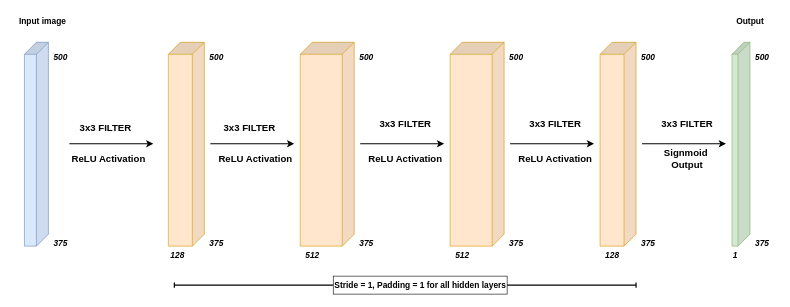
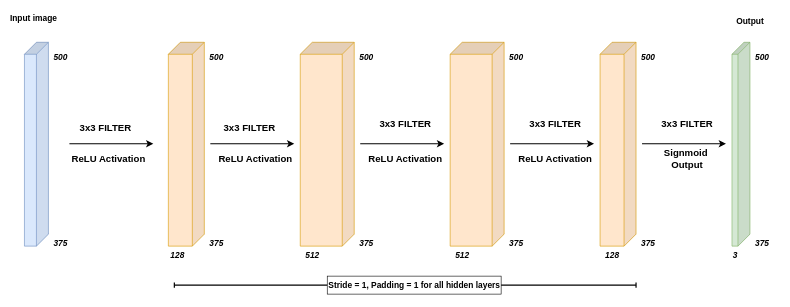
  <mxCell id="0" />
  <mxCell id="1" parent="0" />
  <mxCell id="2" value="" style="shape=cube;whiteSpace=wrap;html=1;boundedLbl=1;backgroundOutline=1;darkOpacity=0.05;darkOpacity2=0.1;direction=south;fillColor=#ffe6cc;strokeColor=#d79b00;" vertex="1" parent="1"><mxGeometry x="280" y="70" width="60" height="340" as="geometry" /></mxCell>
  <mxCell id="3" value="" style="shape=cube;whiteSpace=wrap;html=1;boundedLbl=1;backgroundOutline=1;darkOpacity=0.05;darkOpacity2=0.1;direction=south;fillColor=#ffe6cc;strokeColor=#d79b00;" vertex="1" parent="1"><mxGeometry x="500" y="70" width="90" height="340" as="geometry" /></mxCell>
  <mxCell id="4" value="" style="shape=cube;whiteSpace=wrap;html=1;boundedLbl=1;backgroundOutline=1;darkOpacity=0.05;darkOpacity2=0.1;direction=south;fillColor=#ffe6cc;strokeColor=#d79b00;" vertex="1" parent="1"><mxGeometry x="750" y="70" width="90" height="340" as="geometry" /></mxCell>
  <mxCell id="5" value="" style="shape=cube;whiteSpace=wrap;html=1;boundedLbl=1;backgroundOutline=1;darkOpacity=0.05;darkOpacity2=0.1;direction=south;fillColor=#ffe6cc;strokeColor=#d79b00;" vertex="1" parent="1"><mxGeometry x="1000" y="70" width="60" height="340" as="geometry" /></mxCell>
  <mxCell id="6" value="" style="shape=cube;whiteSpace=wrap;html=1;boundedLbl=1;backgroundOutline=1;darkOpacity=0.05;darkOpacity2=0.1;direction=south;fillColor=#d5e8d4;strokeColor=#82b366;" vertex="1" parent="1"><mxGeometry x="1220" y="70" width="30" height="340" as="geometry" /></mxCell>
  <mxCell id="7" value="" style="endArrow=classic;html=1;rounded=0;strokeWidth=2;" edge="1" parent="1"><mxGeometry width="50" height="50" relative="1" as="geometry"><mxPoint x="350" y="239.23" as="sourcePoint" /><mxPoint x="490" y="239.23" as="targetPoint" /></mxGeometry></mxCell>
  <mxCell id="8" value="" style="endArrow=classic;html=1;rounded=0;strokeWidth=2;" edge="1" parent="1"><mxGeometry width="50" height="50" relative="1" as="geometry"><mxPoint x="850" y="239.23" as="sourcePoint" /><mxPoint x="990" y="239.23" as="targetPoint" /></mxGeometry></mxCell>
  <mxCell id="9" value="" style="endArrow=classic;html=1;rounded=0;strokeWidth=2;" edge="1" parent="1"><mxGeometry width="50" height="50" relative="1" as="geometry"><mxPoint x="1070" y="239.23" as="sourcePoint" /><mxPoint x="1210" y="239.23" as="targetPoint" /></mxGeometry></mxCell>
  <mxCell id="10" value="" style="endArrow=classic;html=1;rounded=0;strokeWidth=2;" edge="1" parent="1"><mxGeometry width="50" height="50" relative="1" as="geometry"><mxPoint x="600" y="239.23" as="sourcePoint" /><mxPoint x="740" y="239.23" as="targetPoint" /></mxGeometry></mxCell>
  <mxCell id="11" value="" style="endArrow=classic;html=1;rounded=0;strokeWidth=2;" edge="1" parent="1"><mxGeometry width="50" height="50" relative="1" as="geometry"><mxPoint x="115" y="239.23" as="sourcePoint" /><mxPoint x="255" y="239.23" as="targetPoint" /></mxGeometry></mxCell>
  <mxCell id="12" value="" style="shape=cube;whiteSpace=wrap;html=1;boundedLbl=1;backgroundOutline=1;darkOpacity=0.05;darkOpacity2=0.1;direction=south;fillColor=#dae8fc;strokeColor=#6c8ebf;" vertex="1" parent="1"><mxGeometry x="40" y="70" width="40" height="340" as="geometry" /></mxCell>
  <mxCell id="13" value="500" style="text;html=1;align=center;verticalAlign=middle;resizable=0;points=[];autosize=1;strokeColor=none;fillColor=none;fontStyle=3;fontSize=14;" vertex="1" parent="1"><mxGeometry x="75" y="80" width="50" height="30" as="geometry" /></mxCell>
  <mxCell id="14" value="375" style="text;html=1;align=center;verticalAlign=middle;resizable=0;points=[];autosize=1;strokeColor=none;fillColor=none;fontStyle=3;fontSize=14;" vertex="1" parent="1"><mxGeometry x="75" y="390" width="50" height="30" as="geometry" /></mxCell>
  <mxCell id="15" value="500" style="text;html=1;align=center;verticalAlign=middle;resizable=0;points=[];autosize=1;strokeColor=none;fillColor=none;fontStyle=3;fontSize=14;" vertex="1" parent="1"><mxGeometry x="335" y="80" width="50" height="30" as="geometry" /></mxCell>
  <mxCell id="16" value="500" style="text;html=1;align=center;verticalAlign=middle;resizable=0;points=[];autosize=1;strokeColor=none;fillColor=none;fontStyle=3;fontSize=14;" vertex="1" parent="1"><mxGeometry x="585" y="80" width="50" height="30" as="geometry" /></mxCell>
  <mxCell id="17" value="500" style="text;html=1;align=center;verticalAlign=middle;resizable=0;points=[];autosize=1;strokeColor=none;fillColor=none;fontStyle=3;fontSize=14;" vertex="1" parent="1"><mxGeometry x="835" y="80" width="50" height="30" as="geometry" /></mxCell>
  <mxCell id="18" value="500" style="text;html=1;align=center;verticalAlign=middle;resizable=0;points=[];autosize=1;strokeColor=none;fillColor=none;fontStyle=3;fontSize=14;" vertex="1" parent="1"><mxGeometry x="1055" y="80" width="50" height="30" as="geometry" /></mxCell>
  <mxCell id="19" value="500" style="text;html=1;align=center;verticalAlign=middle;resizable=0;points=[];autosize=1;strokeColor=none;fillColor=none;fontStyle=3;fontSize=14;" vertex="1" parent="1"><mxGeometry x="1245" y="80" width="50" height="30" as="geometry" /></mxCell>
  <mxCell id="20" value="375" style="text;html=1;align=center;verticalAlign=middle;resizable=0;points=[];autosize=1;strokeColor=none;fillColor=none;fontStyle=3;fontSize=14;" vertex="1" parent="1"><mxGeometry x="335" y="390" width="50" height="30" as="geometry" /></mxCell>
  <mxCell id="21" value="375" style="text;html=1;align=center;verticalAlign=middle;resizable=0;points=[];autosize=1;strokeColor=none;fillColor=none;fontStyle=3;fontSize=14;" vertex="1" parent="1"><mxGeometry x="585" y="390" width="50" height="30" as="geometry" /></mxCell>
  <mxCell id="22" value="375" style="text;html=1;align=center;verticalAlign=middle;resizable=0;points=[];autosize=1;strokeColor=none;fillColor=none;fontStyle=3;fontSize=14;" vertex="1" parent="1"><mxGeometry x="835" y="390" width="50" height="30" as="geometry" /></mxCell>
  <mxCell id="23" value="375" style="text;html=1;align=center;verticalAlign=middle;resizable=0;points=[];autosize=1;strokeColor=none;fillColor=none;fontStyle=3;fontSize=14;" vertex="1" parent="1"><mxGeometry x="1055" y="390" width="50" height="30" as="geometry" /></mxCell>
  <mxCell id="24" value="375" style="text;html=1;align=center;verticalAlign=middle;resizable=0;points=[];autosize=1;strokeColor=none;fillColor=none;fontStyle=3;fontSize=14;" vertex="1" parent="1"><mxGeometry x="1245" y="390" width="50" height="30" as="geometry" /></mxCell>
  <mxCell id="25" value="128" style="text;html=1;align=center;verticalAlign=middle;resizable=0;points=[];autosize=1;strokeColor=none;fillColor=none;fontStyle=3;fontSize=14;" vertex="1" parent="1"><mxGeometry x="270" y="410" width="50" height="30" as="geometry" /></mxCell>
  <mxCell id="26" value="512" style="text;html=1;align=center;verticalAlign=middle;resizable=0;points=[];autosize=1;strokeColor=none;fillColor=none;fontStyle=3;fontSize=14;" vertex="1" parent="1"><mxGeometry x="495" y="410" width="50" height="30" as="geometry" /></mxCell>
  <mxCell id="27" value="512" style="text;html=1;align=center;verticalAlign=middle;resizable=0;points=[];autosize=1;strokeColor=none;fillColor=none;fontStyle=3;fontSize=14;" vertex="1" parent="1"><mxGeometry x="745" y="410" width="50" height="30" as="geometry" /></mxCell>
  <mxCell id="28" value="128" style="text;html=1;align=center;verticalAlign=middle;resizable=0;points=[];autosize=1;strokeColor=none;fillColor=none;fontStyle=3;fontSize=14;" vertex="1" parent="1"><mxGeometry x="995" y="410" width="50" height="30" as="geometry" /></mxCell>
- <mxCell id="29" value="1" style="text;html=1;align=center;verticalAlign=middle;resizable=0;points=[];autosize=1;strokeColor=none;fillColor=none;fontStyle=3;fontSize=14;" vertex="1" parent="1"><mxGeometry x="1210" y="410" width="30" height="30" as="geometry" /></mxCell>
+ <mxCell id="29" value="3" style="text;html=1;align=center;verticalAlign=middle;resizable=0;points=[];autosize=1;strokeColor=none;fillColor=none;fontStyle=3;fontSize=14;" vertex="1" parent="1"><mxGeometry x="1210" y="410" width="30" height="30" as="geometry" /></mxCell>
  <mxCell id="30" value="&lt;font style=&quot;font-size: 16px;&quot;&gt;&lt;b&gt;3x3 FILTER&lt;/b&gt;&lt;/font&gt;" style="text;html=1;align=center;verticalAlign=middle;resizable=0;points=[];autosize=1;strokeColor=none;fillColor=none;" vertex="1" parent="1"><mxGeometry x="120" y="198" width="110" height="30" as="geometry" /></mxCell>
  <mxCell id="31" value="&lt;font style=&quot;font-size: 16px;&quot;&gt;&lt;b&gt;3x3 FILTER&lt;/b&gt;&lt;/font&gt;" style="text;html=1;align=center;verticalAlign=middle;resizable=0;points=[];autosize=1;strokeColor=none;fillColor=none;" vertex="1" parent="1"><mxGeometry x="360" y="198" width="110" height="30" as="geometry" /></mxCell>
  <mxCell id="32" value="&lt;font style=&quot;font-size: 16px;&quot;&gt;&lt;b&gt;3x3 FILTER&lt;/b&gt;&lt;/font&gt;" style="text;html=1;align=center;verticalAlign=middle;resizable=0;points=[];autosize=1;strokeColor=none;fillColor=none;" vertex="1" parent="1"><mxGeometry x="620" y="190" width="110" height="30" as="geometry" /></mxCell>
  <mxCell id="33" value="&lt;font style=&quot;font-size: 16px;&quot;&gt;&lt;b&gt;3x3 FILTER&lt;/b&gt;&lt;/font&gt;" style="text;html=1;align=center;verticalAlign=middle;resizable=0;points=[];autosize=1;strokeColor=none;fillColor=none;" vertex="1" parent="1"><mxGeometry x="870" y="190" width="110" height="30" as="geometry" /></mxCell>
  <mxCell id="34" value="&lt;font style=&quot;font-size: 16px;&quot;&gt;&lt;b&gt;3x3 FILTER&lt;/b&gt;&lt;/font&gt;" style="text;html=1;align=center;verticalAlign=middle;resizable=0;points=[];autosize=1;strokeColor=none;fillColor=none;" vertex="1" parent="1"><mxGeometry x="1090" y="190" width="110" height="30" as="geometry" /></mxCell>
  <mxCell id="35" value="&lt;font style=&quot;font-size: 16px;&quot;&gt;&lt;b&gt;ReLU Activation&lt;/b&gt;&lt;/font&gt;" style="text;html=1;align=center;verticalAlign=middle;resizable=0;points=[];autosize=1;strokeColor=none;fillColor=none;" vertex="1" parent="1"><mxGeometry x="105" y="250" width="150" height="30" as="geometry" /></mxCell>
  <mxCell id="36" value="&lt;font style=&quot;font-size: 16px;&quot;&gt;&lt;b&gt;ReLU Activation&lt;/b&gt;&lt;/font&gt;" style="text;html=1;align=center;verticalAlign=middle;resizable=0;points=[];autosize=1;strokeColor=none;fillColor=none;" vertex="1" parent="1"><mxGeometry x="350" y="250" width="150" height="30" as="geometry" /></mxCell>
  <mxCell id="37" value="&lt;font style=&quot;font-size: 16px;&quot;&gt;&lt;b&gt;ReLU Activation&lt;/b&gt;&lt;/font&gt;" style="text;html=1;align=center;verticalAlign=middle;resizable=0;points=[];autosize=1;strokeColor=none;fillColor=none;" vertex="1" parent="1"><mxGeometry x="600" y="250" width="150" height="30" as="geometry" /></mxCell>
  <mxCell id="38" value="&lt;font style=&quot;font-size: 16px;&quot;&gt;&lt;b&gt;ReLU Activation&lt;/b&gt;&lt;/font&gt;" style="text;html=1;align=center;verticalAlign=middle;resizable=0;points=[];autosize=1;strokeColor=none;fillColor=none;" vertex="1" parent="1"><mxGeometry x="850" y="250" width="150" height="30" as="geometry" /></mxCell>
  <mxCell id="39" value="&lt;font style=&quot;font-size: 16px;&quot;&gt;&lt;b&gt;Signmoid&amp;nbsp;&lt;/b&gt;&lt;/font&gt;&lt;div&gt;&lt;font style=&quot;font-size: 16px;&quot;&gt;&lt;b&gt;Output&lt;/b&gt;&lt;/font&gt;&lt;/div&gt;" style="text;html=1;align=center;verticalAlign=middle;resizable=0;points=[];autosize=1;strokeColor=none;fillColor=none;" vertex="1" parent="1"><mxGeometry x="1095" y="240" width="100" height="50" as="geometry" /></mxCell>
- <mxCell id="40" value="Input image" style="text;html=1;align=center;verticalAlign=middle;resizable=0;points=[];autosize=1;strokeColor=none;fillColor=none;fontSize=14;fontStyle=1" vertex="1" parent="1"><mxGeometry x="20" y="20" width="100" height="30" as="geometry" /></mxCell>
+ <mxCell id="40" value="Input image" style="text;html=1;align=center;verticalAlign=middle;resizable=0;points=[];autosize=1;strokeColor=none;fillColor=none;fontSize=14;fontStyle=1" vertex="1" parent="1"><mxGeometry x="5" y="15" width="100" height="30" as="geometry" /></mxCell>
  <mxCell id="41" value="Output" style="text;html=1;align=center;verticalAlign=middle;resizable=0;points=[];autosize=1;strokeColor=none;fillColor=none;fontSize=14;fontStyle=1" vertex="1" parent="1"><mxGeometry x="1215" y="20" width="70" height="30" as="geometry" /></mxCell>
  <mxCell id="42" style="edgeStyle=orthogonalEdgeStyle;rounded=0;orthogonalLoop=1;jettySize=auto;html=1;endArrow=baseDash;endFill=0;strokeWidth=2;" edge="1" parent="1" source="44"><mxGeometry relative="1" as="geometry"><mxPoint x="290" y="475" as="targetPoint" /></mxGeometry></mxCell>
  <mxCell id="43" style="edgeStyle=orthogonalEdgeStyle;rounded=0;orthogonalLoop=1;jettySize=auto;html=1;endArrow=baseDash;endFill=0;strokeWidth=2;" edge="1" parent="1" source="44"><mxGeometry relative="1" as="geometry"><mxPoint x="1060" y="475" as="targetPoint" /></mxGeometry></mxCell>
- <mxCell id="44" value="Stride = 1, Padding = 1 for all hidden layers" style="text;html=1;align=center;verticalAlign=middle;resizable=0;points=[];autosize=1;fontSize=14;fontStyle=1;strokeColor=default;rounded=0;glass=0;shadow=0;" vertex="1" parent="1"><mxGeometry x="555" y="460" width="290" height="30" as="geometry" /></mxCell>
+ <mxCell id="44" value="Stride = 1, Padding = 1 for all hidden layers" style="text;html=1;align=center;verticalAlign=middle;resizable=0;points=[];autosize=1;fontSize=14;fontStyle=1;strokeColor=default;rounded=0;glass=0;shadow=0;" vertex="1" parent="1"><mxGeometry x="545" y="460" width="290" height="30" as="geometry" /></mxCell>
